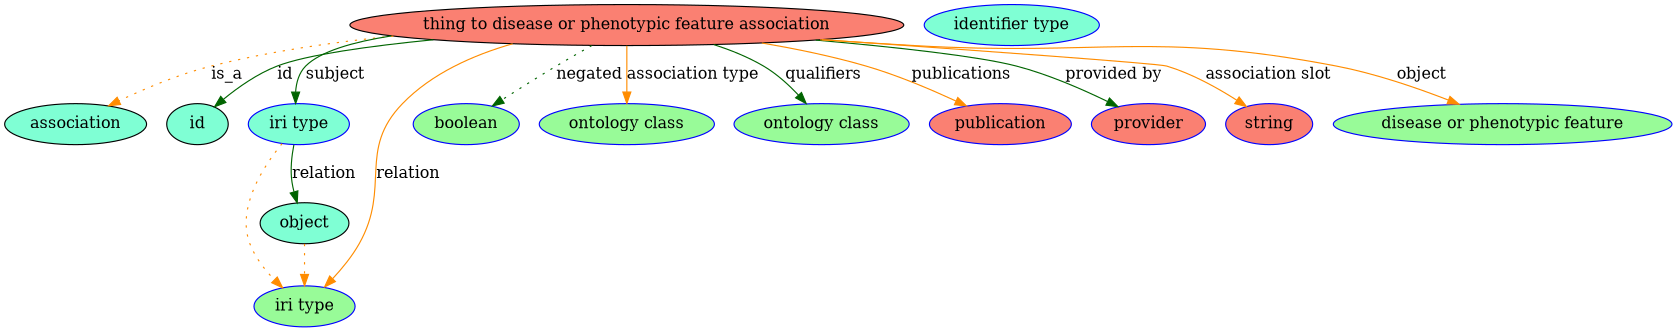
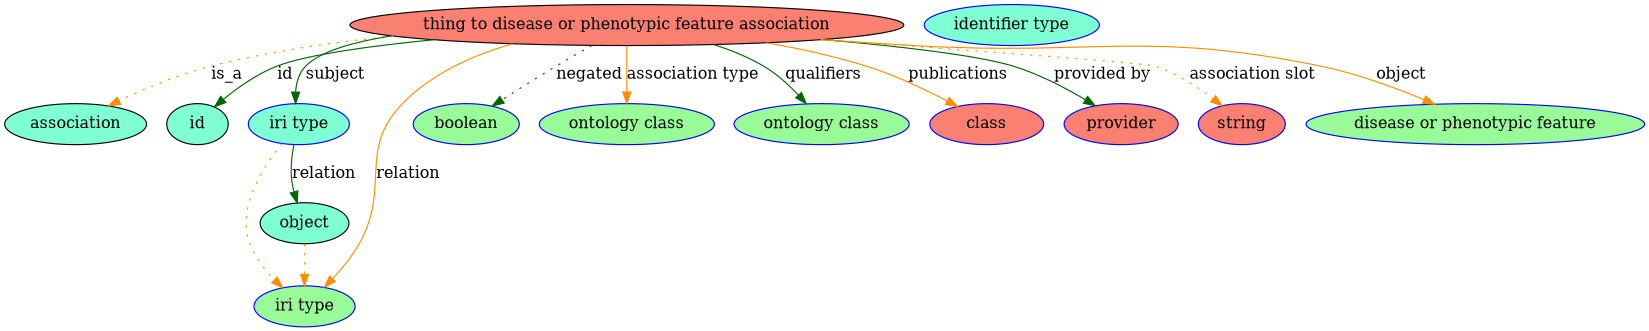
  digraph {
    node [fillcolor=aquamarine style=filled color=blue]
    edge [color=darkorange style=solid]
    n1 [fillcolor=salmon height=0.5 label="thing to disease or phenotypic feature association" width=5.1241 color=""]
    association [height=0.5 width=1.3723 color=""]
    id [height=0.5 width=0.75 color=""]
    n4 [height=0.5 label="iri type" width=0.9834]
    n5 [fillcolor=palegreen height=0.5 label="iri type" width=0.9834]
    n6 [fillcolor=palegreen height=0.5 label=boolean width=1.0584]
    n7 [fillcolor=palegreen height=0.5 label="ontology class" width=1.6931]
    n8 [fillcolor=palegreen height=0.5 label="ontology class" width=1.6931]
-   n9 [fillcolor=salmon height=0.5 label=publication width=1.3859]
+   n9 [fillcolor=salmon height=0.5 label=class width=1.3859]
    n10 [fillcolor=salmon height=0.5 label=provider width=1.1129]
    n11 [fillcolor=salmon height=0.5 label=string width=0.8403]
    n12 [fillcolor=palegreen height=0.5 label="disease or phenotypic feature" width=3.1523]
    object [height=0.5 width=0.88096 color=""]
    n14 [height=0.5 label="identifier type" width=1.652]
    n1 -> association [label=is_a style=dotted]
    n1 -> id [color=darkgreen label=id]
    n1 -> n4 [color=darkgreen label=subject]
    n1 -> n5 [label=relation]
    n1 -> n6 [color=darkgreen label=negated style=dotted]
    n1 -> n7 [label="association type"]
    n1 -> n8 [color=darkgreen label=qualifiers]
    n1 -> n9 [label=publications]
    n1 -> n10 [color=darkgreen label="provided by"]
-   n1 -> n11 [label="association slot"]
+   n1 -> n11 [label="association slot" style=dotted]
    n1 -> n12 [label=object]
    n4 -> n5 [style=dotted]
    n4 -> object [color=darkgreen label=relation style=""]
    object -> n5 [style=dotted]
  }
